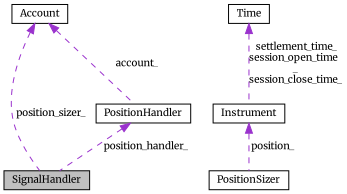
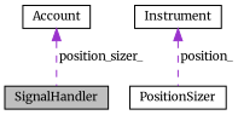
  digraph {
    fontname=Merriweather
    node [color=black fillcolor=white fontname=Merriweather fontsize=10 shape=record style=filled]
    edge [color=darkorchid3 dir=back fontname=Merriweather fontsize=10 labelfontname=Helvetica labelfontsize=10 style=dashed]
    n1 [fillcolor=grey75 fontcolor=black height=0.2 label=SignalHandler width=0.4]
-   n2 [height=0.2 label=PositionHandler width=0.4]
    n3 [height=0.2 label=Account width=0.4]
    n4 [height=0.2 label=PositionSizer width=0.4]
    n5 [height=0.2 label=Instrument width=0.4]
-   n6 [height=0.2 label=Time width=0.4]
-   n2 -> n1 [label=" position_handler_"]
    n3 -> n1 [label=" position_sizer_"]
-   n3 -> n2 [label=" account_"]
    n5 -> n4 [label=" position_"]
-   n6 -> n5 [label=" settlement_time_\nsession_open_time\l_\nsession_close_time_"]
  }
